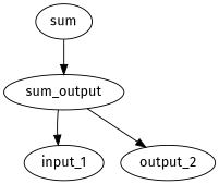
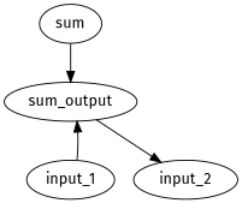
  digraph {
    fontname="Fira Sans"
    node [fontname="Fira Sans"]
    edge [fontname="Fira Sans"]
    n1 [label=sum]
    n2 [label=sum_output]
    n3 [label=input_1]
-   n4 [label=output_2]
+   n4 [label=input_2]
    n1 -> n2
-   n2 -> n3
+   n3 -> n2
    n2 -> n4
  }
